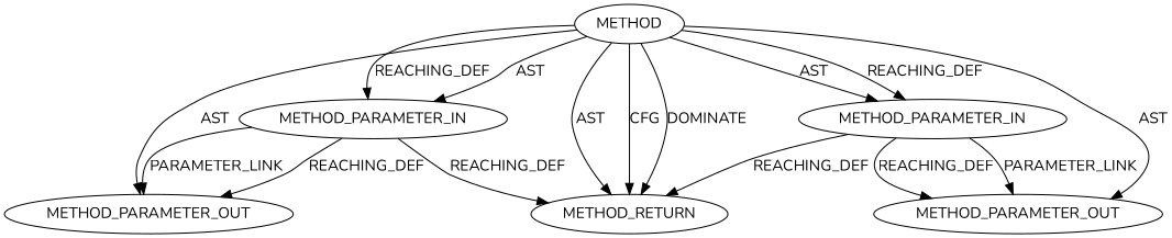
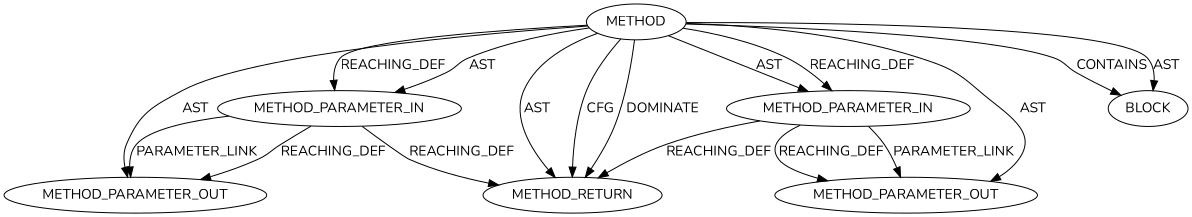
  digraph {
    fontname=Nunito
    node [CODE="<empty>" ORDER=1 fontname=Nunito EVALUATION_STRATEGY=BY_VALUE IS_VARIADIC=false TYPE_FULL_NAME=ANY]
    edge [fontname=Nunito]
    n1 [AST_PARENT_FULL_NAME="<global>" AST_PARENT_TYPE=NAMESPACE_BLOCK FILENAME="<empty>" FULL_NAME=EVP_CIPHER_asn1_to_param IS_EXTERNAL=true NAME=EVP_CIPHER_asn1_to_param ORDER=0 label=METHOD EVALUATION_STRATEGY="" IS_VARIADIC="" TYPE_FULL_NAME=""]
    n2 [CODE=p1 INDEX=1 NAME=p1 label=METHOD_PARAMETER_OUT]
    n3 [CODE=p2 INDEX=2 NAME=p2 ORDER=2 label=METHOD_PARAMETER_IN]
+   n4 [ARGUMENT_INDEX=1 label=BLOCK EVALUATION_STRATEGY="" IS_VARIADIC=""]
    n5 [CODE=p1 INDEX=1 NAME=p1 label=METHOD_PARAMETER_IN]
    n6 [CODE=RET ORDER=2 label=METHOD_RETURN IS_VARIADIC=""]
    n7 [CODE=p2 INDEX=2 NAME=p2 ORDER=2 label=METHOD_PARAMETER_OUT]
    n1 -> n2 [label=AST]
    n1 -> n3 [label=AST]
    n1 -> n3 [label=REACHING_DEF]
+   n1 -> n4 [label=CONTAINS]
+   n1 -> n4 [label=AST]
    n1 -> n5 [label=REACHING_DEF]
    n1 -> n5 [label=AST]
    n1 -> n6 [label=AST]
    n1 -> n6 [label=CFG]
    n1 -> n6 [label=DOMINATE]
    n1 -> n7 [label=AST]
    n3 -> n6 [VARIABLE=p2 label=REACHING_DEF]
    n3 -> n7 [VARIABLE=p2 label=REACHING_DEF]
    n3 -> n7 [label=PARAMETER_LINK]
    n5 -> n2 [label=PARAMETER_LINK]
    n5 -> n2 [VARIABLE=p1 label=REACHING_DEF]
    n5 -> n6 [VARIABLE=p1 label=REACHING_DEF]
  }
